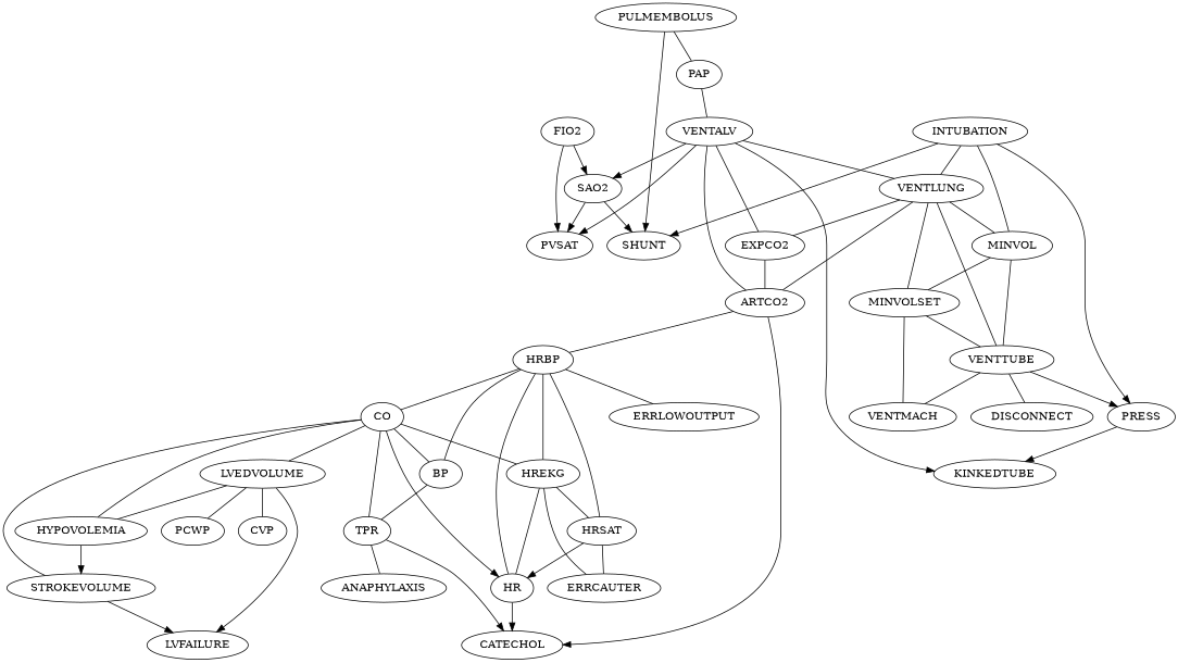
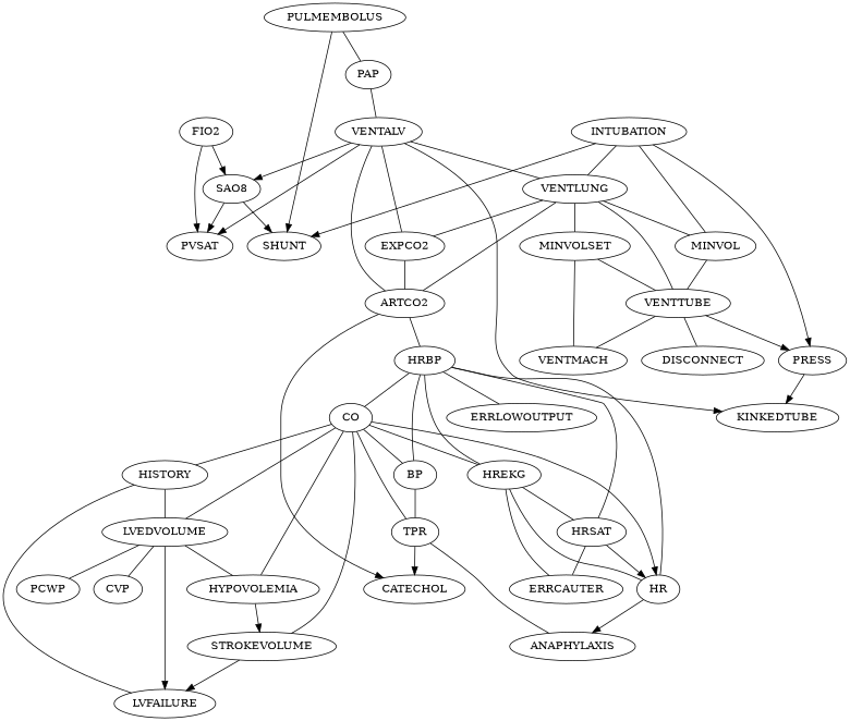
  digraph {
    edge [dir=none]
    FIO2
    PVSAT
-   SAO2
+   SAO2 [label=SAO8]
    SHUNT
    HYPOVOLEMIA
    STROKEVOLUME
    LVFAILURE
    TPR
    CATECHOL
    ANAPHYLAXIS
    HR
    LVEDVOLUME
    PCWP
    CVP
    VENTALV
    KINKEDTUBE
    ARTCO2
    VENTLUNG
    EXPCO2
    HRBP
    MINVOL
    VENTTUBE
    MINVOLSET
    INTUBATION
    PRESS
    HRSAT
    ERRCAUTER
    CO
+   HISTORY
    HREKG
    BP
    PULMEMBOLUS
    PAP
    VENTMACH
    DISCONNECT
    ERRLOWOUTPUT
    FIO2 -> PVSAT [dir=""]
    FIO2 -> SAO2 [dir=""]
    SAO2 -> PVSAT [dir=""]
    SAO2 -> SHUNT [dir=""]
    HYPOVOLEMIA -> STROKEVOLUME [dir=""]
    STROKEVOLUME -> LVFAILURE [dir=""]
    TPR -> CATECHOL [dir=""]
    TPR -> ANAPHYLAXIS
-   HR -> CATECHOL [dir=""]
+   HR -> ANAPHYLAXIS [dir=""]
    LVEDVOLUME -> HYPOVOLEMIA
    LVEDVOLUME -> LVFAILURE [dir=""]
    LVEDVOLUME -> PCWP
    LVEDVOLUME -> CVP
    VENTALV -> PVSAT [dir=""]
    VENTALV -> SAO2 [dir=""]
    VENTALV -> KINKEDTUBE [dir=""]
    VENTALV -> ARTCO2
    VENTALV -> VENTLUNG
    VENTALV -> EXPCO2
    ARTCO2 -> CATECHOL [dir=""]
    ARTCO2 -> HRBP
    VENTLUNG -> ARTCO2
    VENTLUNG -> EXPCO2
    VENTLUNG -> MINVOL
    VENTLUNG -> VENTTUBE
    VENTLUNG -> MINVOLSET
    EXPCO2 -> ARTCO2
    HRBP -> HR
    HRBP -> HRSAT
    HRBP -> CO
    HRBP -> HREKG
    HRBP -> BP
    HRBP -> ERRLOWOUTPUT
    MINVOL -> VENTTUBE
-   MINVOL -> MINVOLSET
    VENTTUBE -> PRESS [dir=""]
    VENTTUBE -> VENTMACH
    VENTTUBE -> DISCONNECT
    MINVOLSET -> VENTTUBE
    MINVOLSET -> VENTMACH
    INTUBATION -> SHUNT [dir=""]
    INTUBATION -> VENTLUNG
    INTUBATION -> MINVOL
    INTUBATION -> PRESS [dir=""]
    PRESS -> KINKEDTUBE [dir=""]
    HRSAT -> HR [dir=""]
    HRSAT -> ERRCAUTER
    CO -> HYPOVOLEMIA
    CO -> STROKEVOLUME
    CO -> TPR
    CO -> HR [dir=""]
    CO -> LVEDVOLUME
+   CO -> HISTORY
    CO -> HREKG
    CO -> BP
+   HISTORY -> LVFAILURE
+   HISTORY -> LVEDVOLUME
    HREKG -> HR
    HREKG -> HRSAT
    HREKG -> ERRCAUTER
    BP -> TPR
    PULMEMBOLUS -> SHUNT [dir=""]
    PULMEMBOLUS -> PAP
    PAP -> VENTALV
  }
